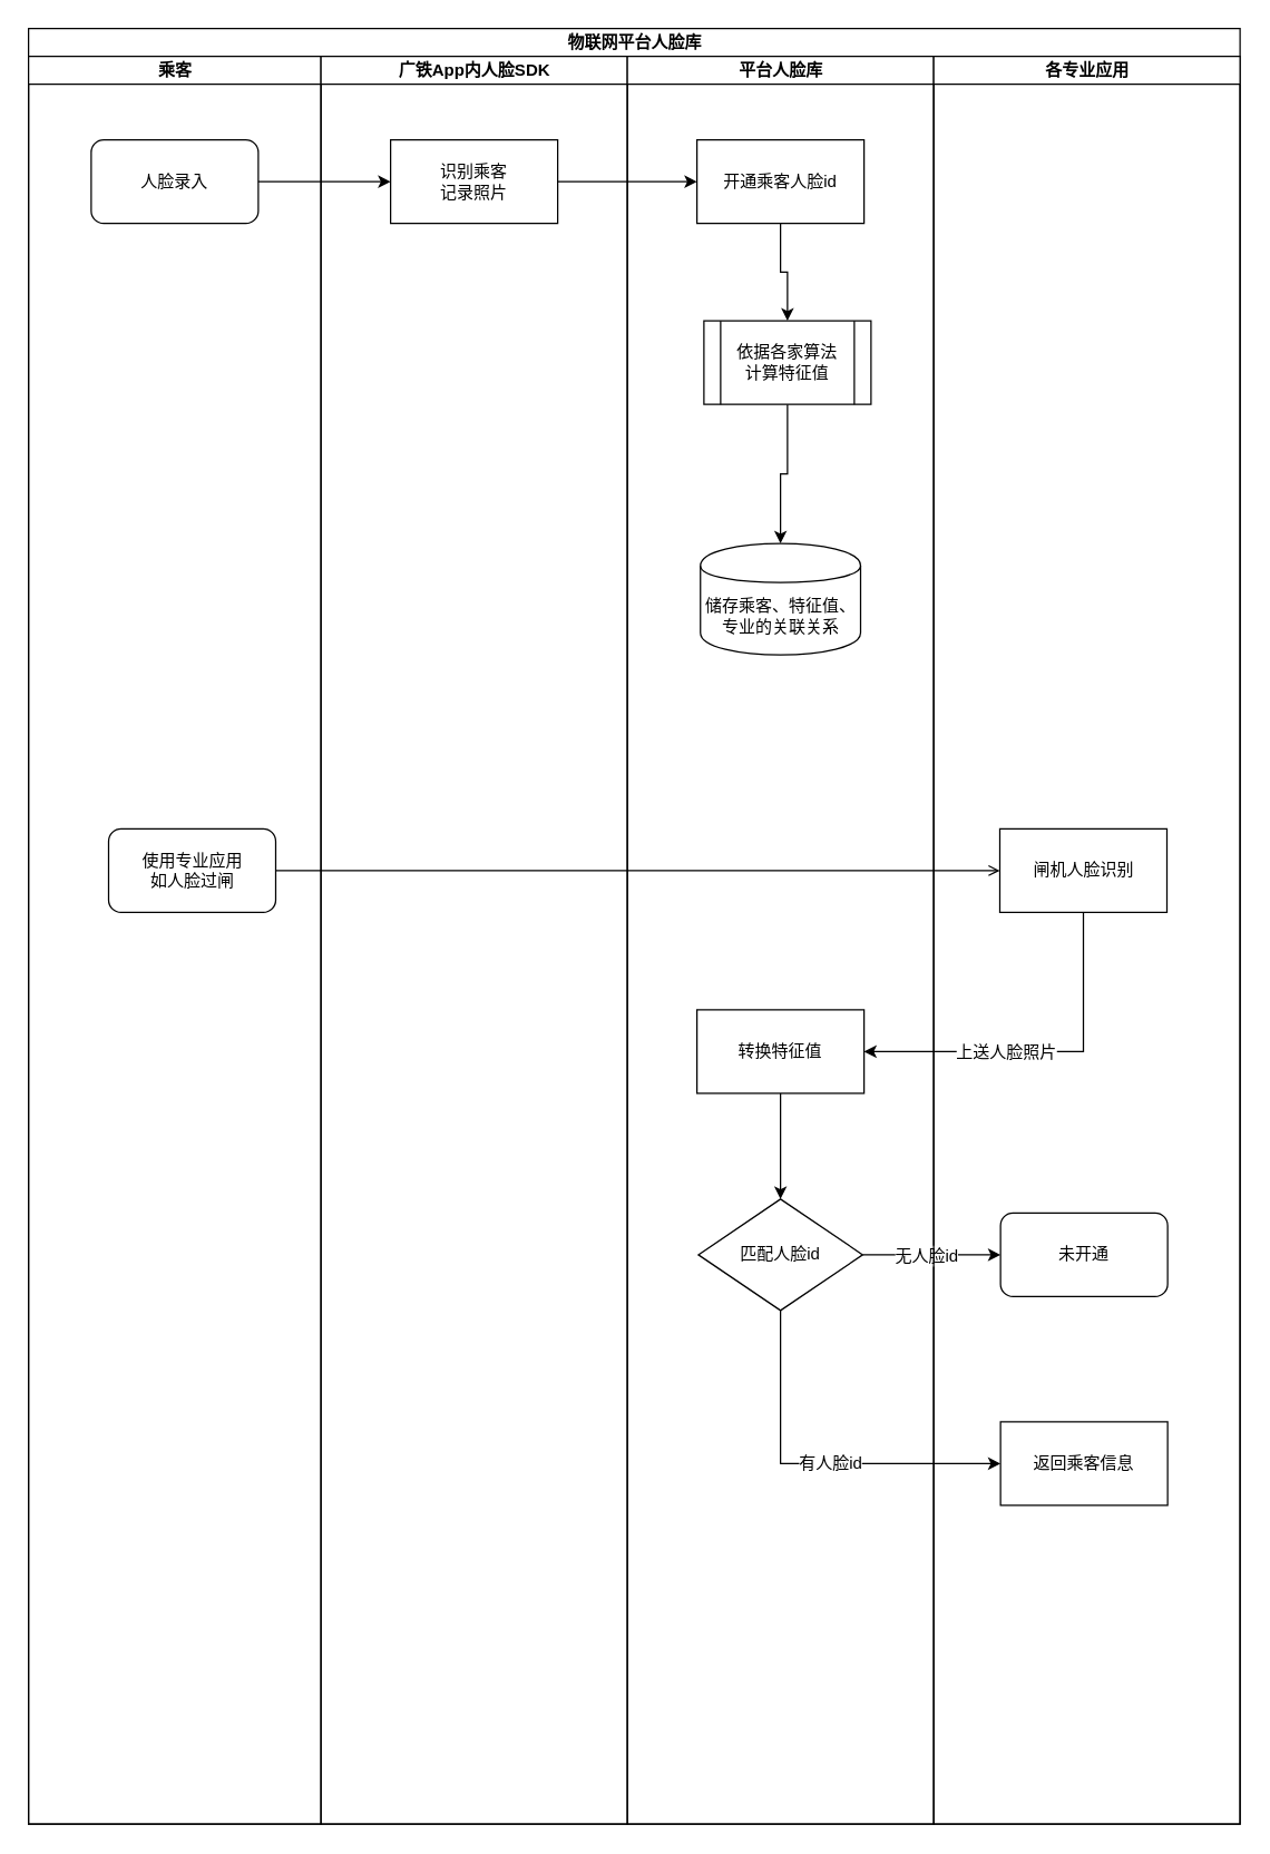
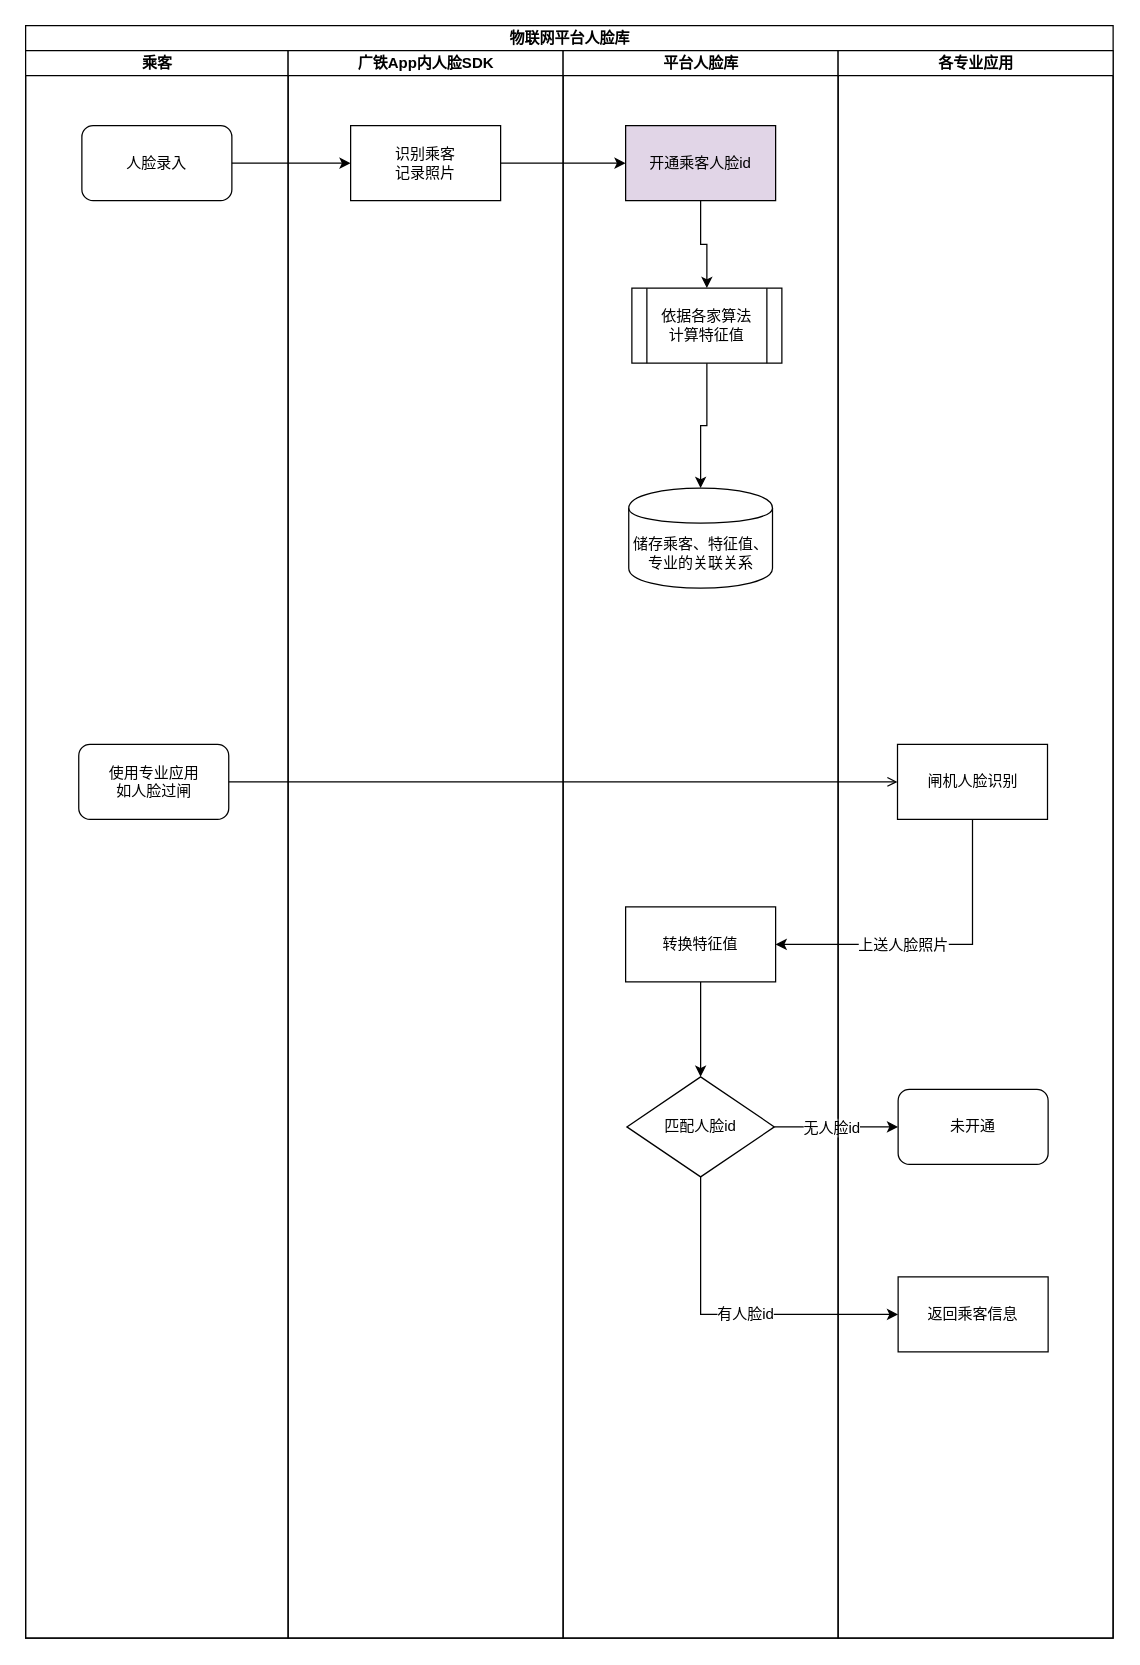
  <mxCell id="0" />
  <mxCell id="1" parent="0" />
  <mxCell id="2" value="物联网平台人脸库" style="swimlane;html=1;childLayout=stackLayout;resizeParent=1;resizeParentMax=0;startSize=20;" vertex="1" parent="1"><mxGeometry x="20" y="20" width="870" height="1290" as="geometry" /></mxCell>
  <mxCell id="3" value="乘客" style="swimlane;html=1;startSize=20;" vertex="1" parent="2"><mxGeometry y="20" width="210" height="1270" as="geometry" /></mxCell>
  <mxCell id="4" value="人脸录入" style="rounded=1;whiteSpace=wrap;html=1;" vertex="1" parent="3"><mxGeometry x="45" y="60" width="120" height="60" as="geometry" /></mxCell>
- <mxCell id="5" value="使用专业应用&lt;br&gt;如人脸过闸&lt;br&gt;" style="rounded=1;whiteSpace=wrap;html=1;" vertex="1" parent="3"><mxGeometry x="57.5" y="555" width="120" height="60" as="geometry" /></mxCell>
+ <mxCell id="5" value="使用专业应用&lt;br&gt;如人脸过闸&lt;br&gt;" style="rounded=1;whiteSpace=wrap;html=1;" vertex="1" parent="3"><mxGeometry x="42.5" y="555" width="120" height="60" as="geometry" /></mxCell>
  <mxCell id="6" value="广铁App内人脸SDK" style="swimlane;html=1;startSize=20;" vertex="1" parent="2"><mxGeometry x="210" y="20" width="220" height="1270" as="geometry" /></mxCell>
  <mxCell id="7" value="识别乘客&lt;br&gt;记录照片&lt;br&gt;" style="rounded=0;whiteSpace=wrap;html=1;" vertex="1" parent="6"><mxGeometry x="50" y="60" width="120" height="60" as="geometry" /></mxCell>
  <mxCell id="8" style="edgeStyle=orthogonalEdgeStyle;rounded=0;orthogonalLoop=1;jettySize=auto;html=1;exitX=1;exitY=0.5;exitDx=0;exitDy=0;entryX=0;entryY=0.5;entryDx=0;entryDy=0;" edge="1" parent="2" source="4" target="7"><mxGeometry relative="1" as="geometry" /></mxCell>
  <mxCell id="9" style="edgeStyle=orthogonalEdgeStyle;rounded=0;orthogonalLoop=1;jettySize=auto;html=1;exitX=1;exitY=0.5;exitDx=0;exitDy=0;entryX=0;entryY=0.5;entryDx=0;entryDy=0;" edge="1" parent="2" source="7" target="12"><mxGeometry relative="1" as="geometry" /></mxCell>
  <mxCell id="10" value="平台人脸库" style="swimlane;html=1;startSize=20;" vertex="1" parent="2"><mxGeometry x="430" y="20" width="220" height="1270" as="geometry" /></mxCell>
  <mxCell id="11" style="edgeStyle=orthogonalEdgeStyle;rounded=0;orthogonalLoop=1;jettySize=auto;html=1;exitX=0.5;exitY=1;exitDx=0;exitDy=0;entryX=0.5;entryY=0;entryDx=0;entryDy=0;" edge="1" parent="10" source="12" target="14"><mxGeometry relative="1" as="geometry" /></mxCell>
- <mxCell id="12" value="开通乘客人脸id" style="rounded=0;whiteSpace=wrap;html=1;" vertex="1" parent="10"><mxGeometry x="50" y="60" width="120" height="60" as="geometry" /></mxCell>
+ <mxCell id="12" value="开通乘客人脸id" style="rounded=0;whiteSpace=wrap;html=1;fillColor=#e1d5e7;" vertex="1" parent="10"><mxGeometry x="50" y="60" width="120" height="60" as="geometry" /></mxCell>
  <mxCell id="13" style="edgeStyle=orthogonalEdgeStyle;rounded=0;orthogonalLoop=1;jettySize=auto;html=1;exitX=0.5;exitY=1;exitDx=0;exitDy=0;entryX=0.5;entryY=0;entryDx=0;entryDy=0;" edge="1" parent="10" source="14" target="15"><mxGeometry relative="1" as="geometry" /></mxCell>
  <mxCell id="14" value="依据各家算法&lt;br&gt;计算特征值&lt;br&gt;" style="shape=process;whiteSpace=wrap;html=1;backgroundOutline=1;" vertex="1" parent="10"><mxGeometry x="55" y="190" width="120" height="60" as="geometry" /></mxCell>
  <mxCell id="15" value="储存乘客、特征值、&lt;br&gt;专业的关联关系&lt;br&gt;" style="shape=cylinder;whiteSpace=wrap;html=1;boundedLbl=1;backgroundOutline=1;" vertex="1" parent="10"><mxGeometry x="52.5" y="350" width="115" height="80" as="geometry" /></mxCell>
  <mxCell id="16" style="edgeStyle=orthogonalEdgeStyle;rounded=0;orthogonalLoop=1;jettySize=auto;html=1;exitX=0.5;exitY=1;exitDx=0;exitDy=0;entryX=0.5;entryY=0;entryDx=0;entryDy=0;" edge="1" parent="10" source="17" target="18"><mxGeometry relative="1" as="geometry" /></mxCell>
  <mxCell id="17" value="转换特征值" style="rounded=0;whiteSpace=wrap;html=1;" vertex="1" parent="10"><mxGeometry x="50" y="685" width="120" height="60" as="geometry" /></mxCell>
  <mxCell id="18" value="匹配人脸id" style="rhombus;whiteSpace=wrap;html=1;" vertex="1" parent="10"><mxGeometry x="51" y="821" width="118" height="80" as="geometry" /></mxCell>
  <mxCell id="19" style="edgeStyle=orthogonalEdgeStyle;rounded=0;orthogonalLoop=1;jettySize=auto;html=1;exitX=1;exitY=0.5;exitDx=0;exitDy=0;entryX=0;entryY=0.5;entryDx=0;entryDy=0;endArrow=open;" edge="1" parent="2" source="5" target="27"><mxGeometry relative="1" as="geometry" /></mxCell>
  <mxCell id="20" style="edgeStyle=orthogonalEdgeStyle;rounded=0;orthogonalLoop=1;jettySize=auto;html=1;exitX=0.5;exitY=1;exitDx=0;exitDy=0;entryX=1;entryY=0.5;entryDx=0;entryDy=0;" edge="1" parent="2" source="27" target="17"><mxGeometry relative="1" as="geometry" /></mxCell>
  <mxCell id="21" value="上送人脸照片" style="text;html=1;resizable=0;points=[];align=center;verticalAlign=middle;labelBackgroundColor=#ffffff;" vertex="1" connectable="0" parent="20"><mxGeometry x="0.209" y="-2" relative="1" as="geometry"><mxPoint y="2" as="offset" /></mxGeometry></mxCell>
  <mxCell id="22" style="edgeStyle=orthogonalEdgeStyle;rounded=0;orthogonalLoop=1;jettySize=auto;html=1;exitX=1;exitY=0.5;exitDx=0;exitDy=0;entryX=0;entryY=0.5;entryDx=0;entryDy=0;" edge="1" parent="2" source="18" target="28"><mxGeometry relative="1" as="geometry" /></mxCell>
  <mxCell id="23" value="无人脸id" style="text;html=1;resizable=0;points=[];align=center;verticalAlign=middle;labelBackgroundColor=#ffffff;" vertex="1" connectable="0" parent="22"><mxGeometry x="-0.095" relative="1" as="geometry"><mxPoint as="offset" /></mxGeometry></mxCell>
  <mxCell id="24" style="edgeStyle=orthogonalEdgeStyle;rounded=0;orthogonalLoop=1;jettySize=auto;html=1;exitX=0.5;exitY=1;exitDx=0;exitDy=0;entryX=0;entryY=0.5;entryDx=0;entryDy=0;" edge="1" parent="2" source="18" target="29"><mxGeometry relative="1" as="geometry" /></mxCell>
  <mxCell id="25" value="有人脸id" style="text;html=1;resizable=0;points=[];align=center;verticalAlign=middle;labelBackgroundColor=#ffffff;" vertex="1" connectable="0" parent="24"><mxGeometry x="-0.184" y="35" relative="1" as="geometry"><mxPoint as="offset" /></mxGeometry></mxCell>
  <mxCell id="26" value="各专业应用" style="swimlane;html=1;startSize=20;" vertex="1" parent="2"><mxGeometry x="650" y="20" width="220" height="1270" as="geometry" /></mxCell>
  <mxCell id="27" value="闸机人脸识别" style="rounded=0;whiteSpace=wrap;html=1;" vertex="1" parent="26"><mxGeometry x="47.5" y="555" width="120" height="60" as="geometry" /></mxCell>
  <mxCell id="28" value="未开通" style="rounded=1;whiteSpace=wrap;html=1;" vertex="1" parent="26"><mxGeometry x="48" y="831" width="120" height="60" as="geometry" /></mxCell>
  <mxCell id="29" value="返回乘客信息" style="rounded=0;whiteSpace=wrap;html=1;" vertex="1" parent="26"><mxGeometry x="48" y="981" width="120" height="60" as="geometry" /></mxCell>
